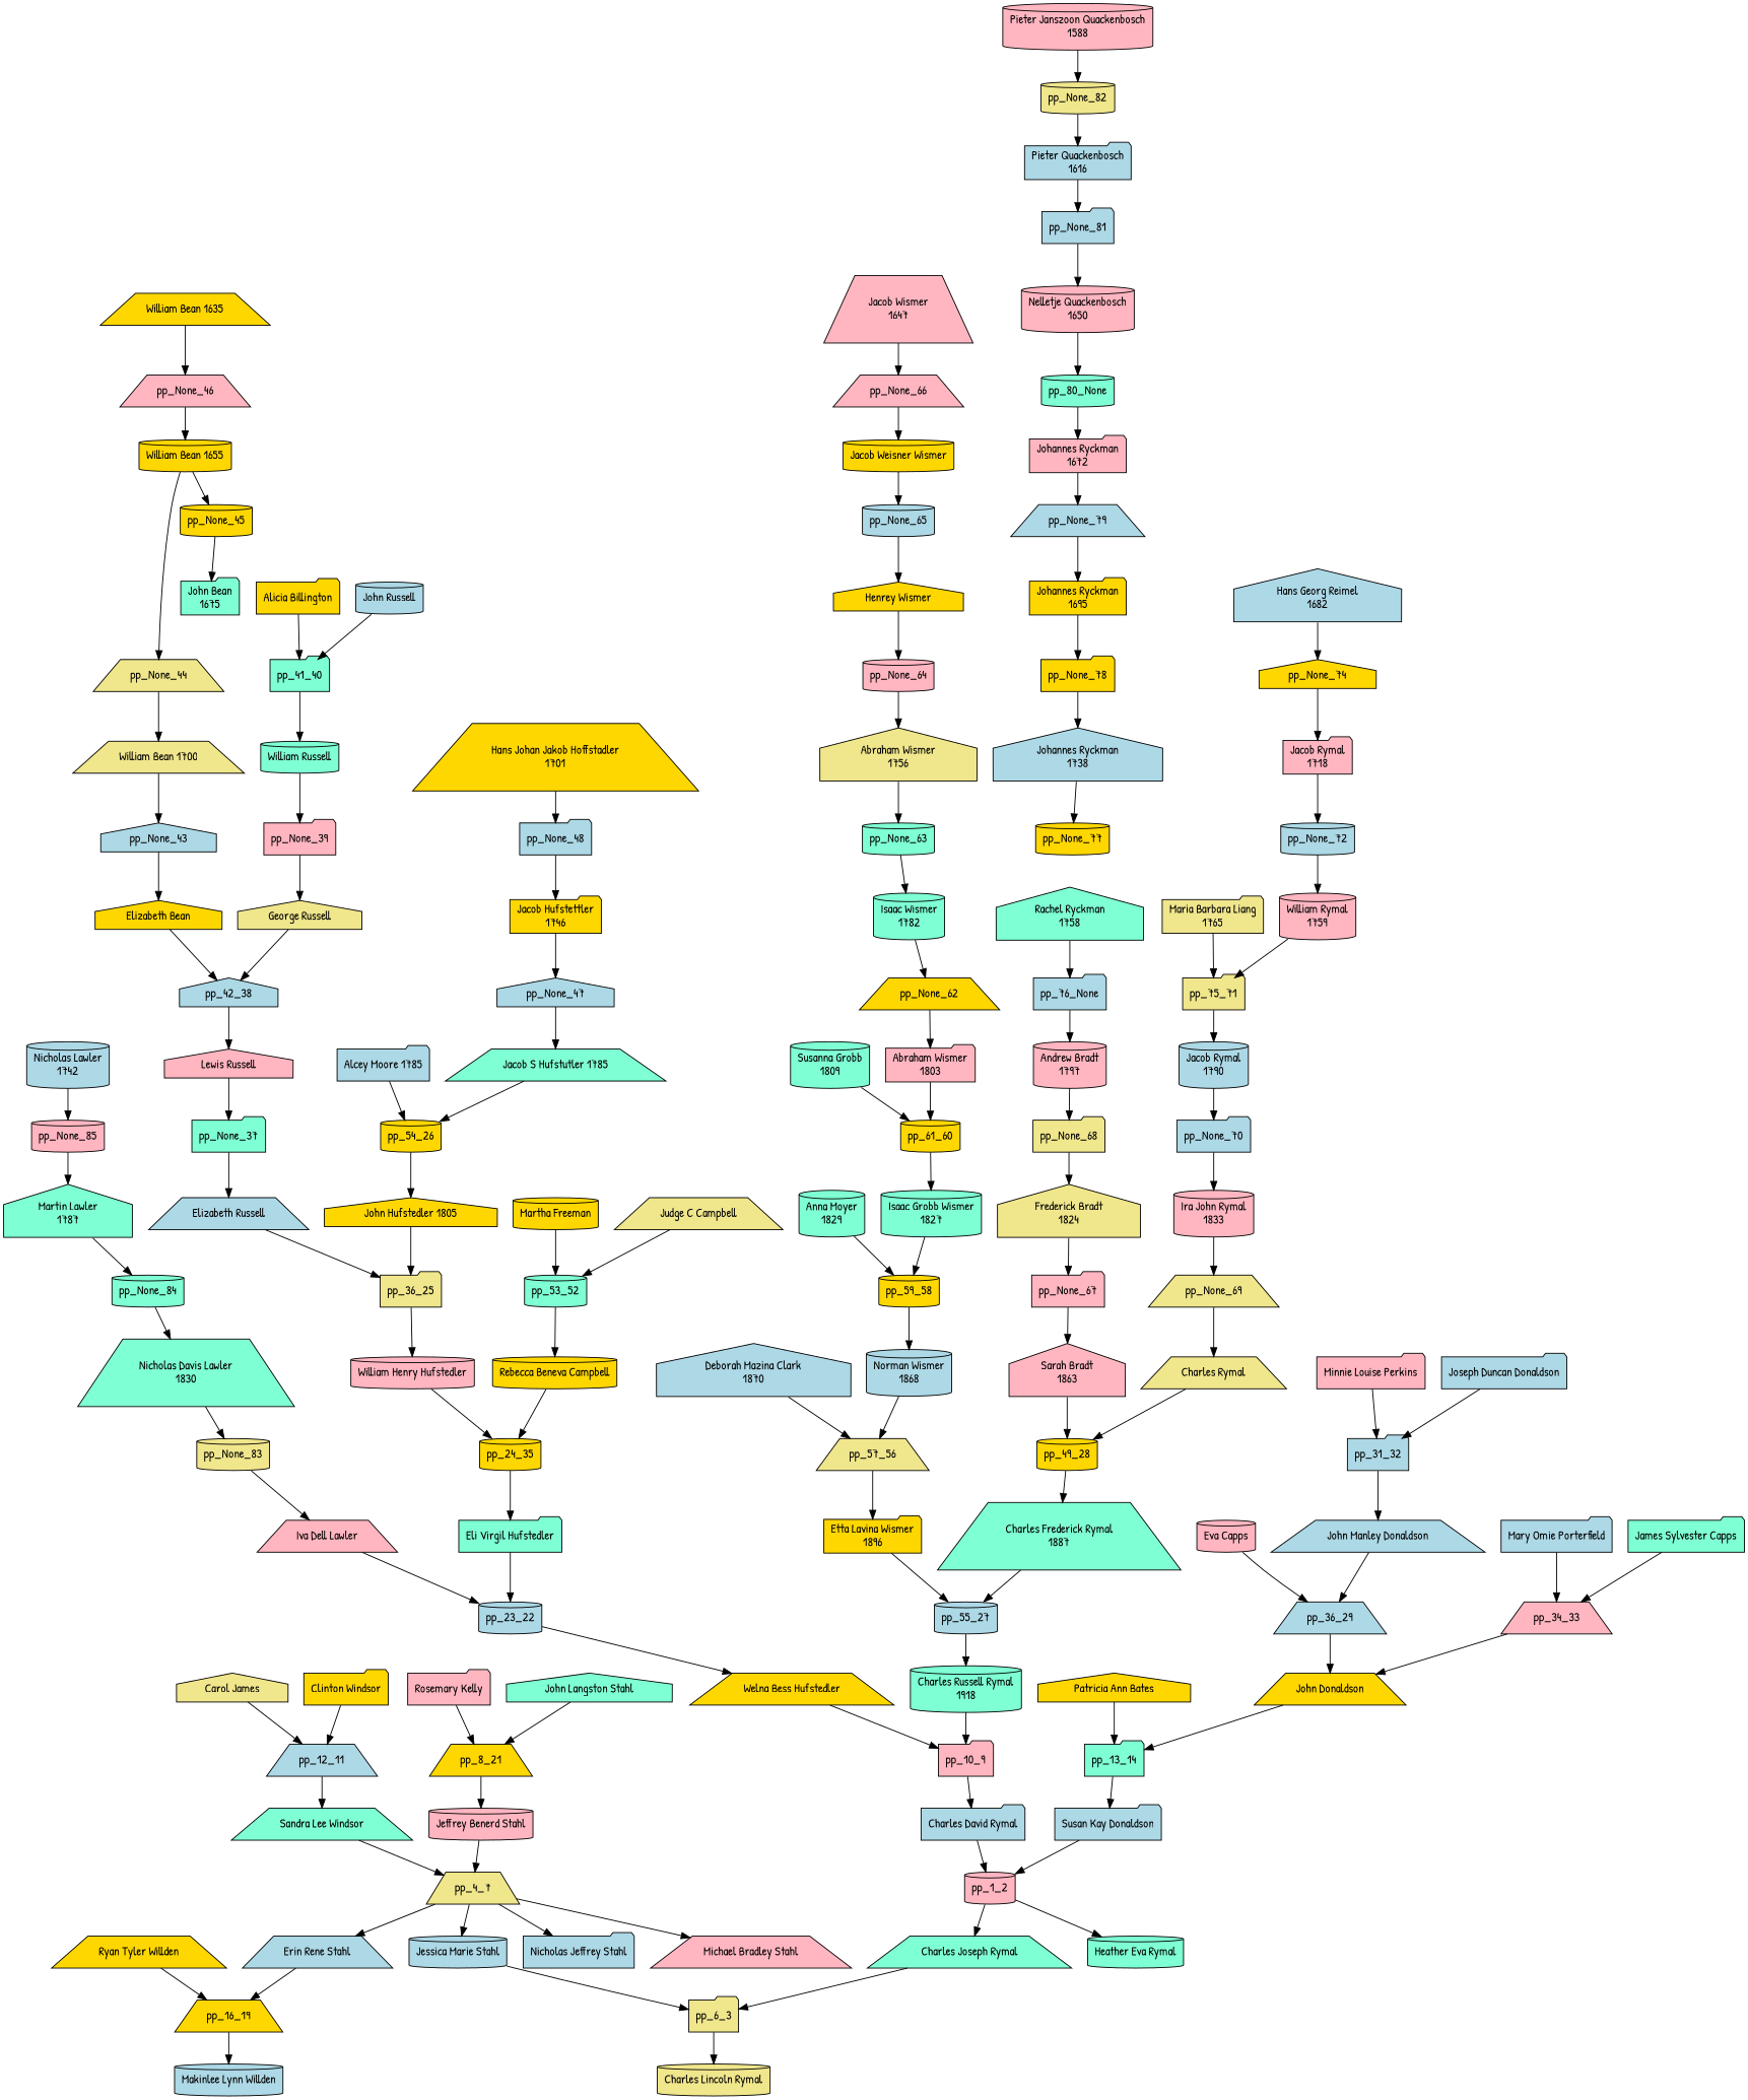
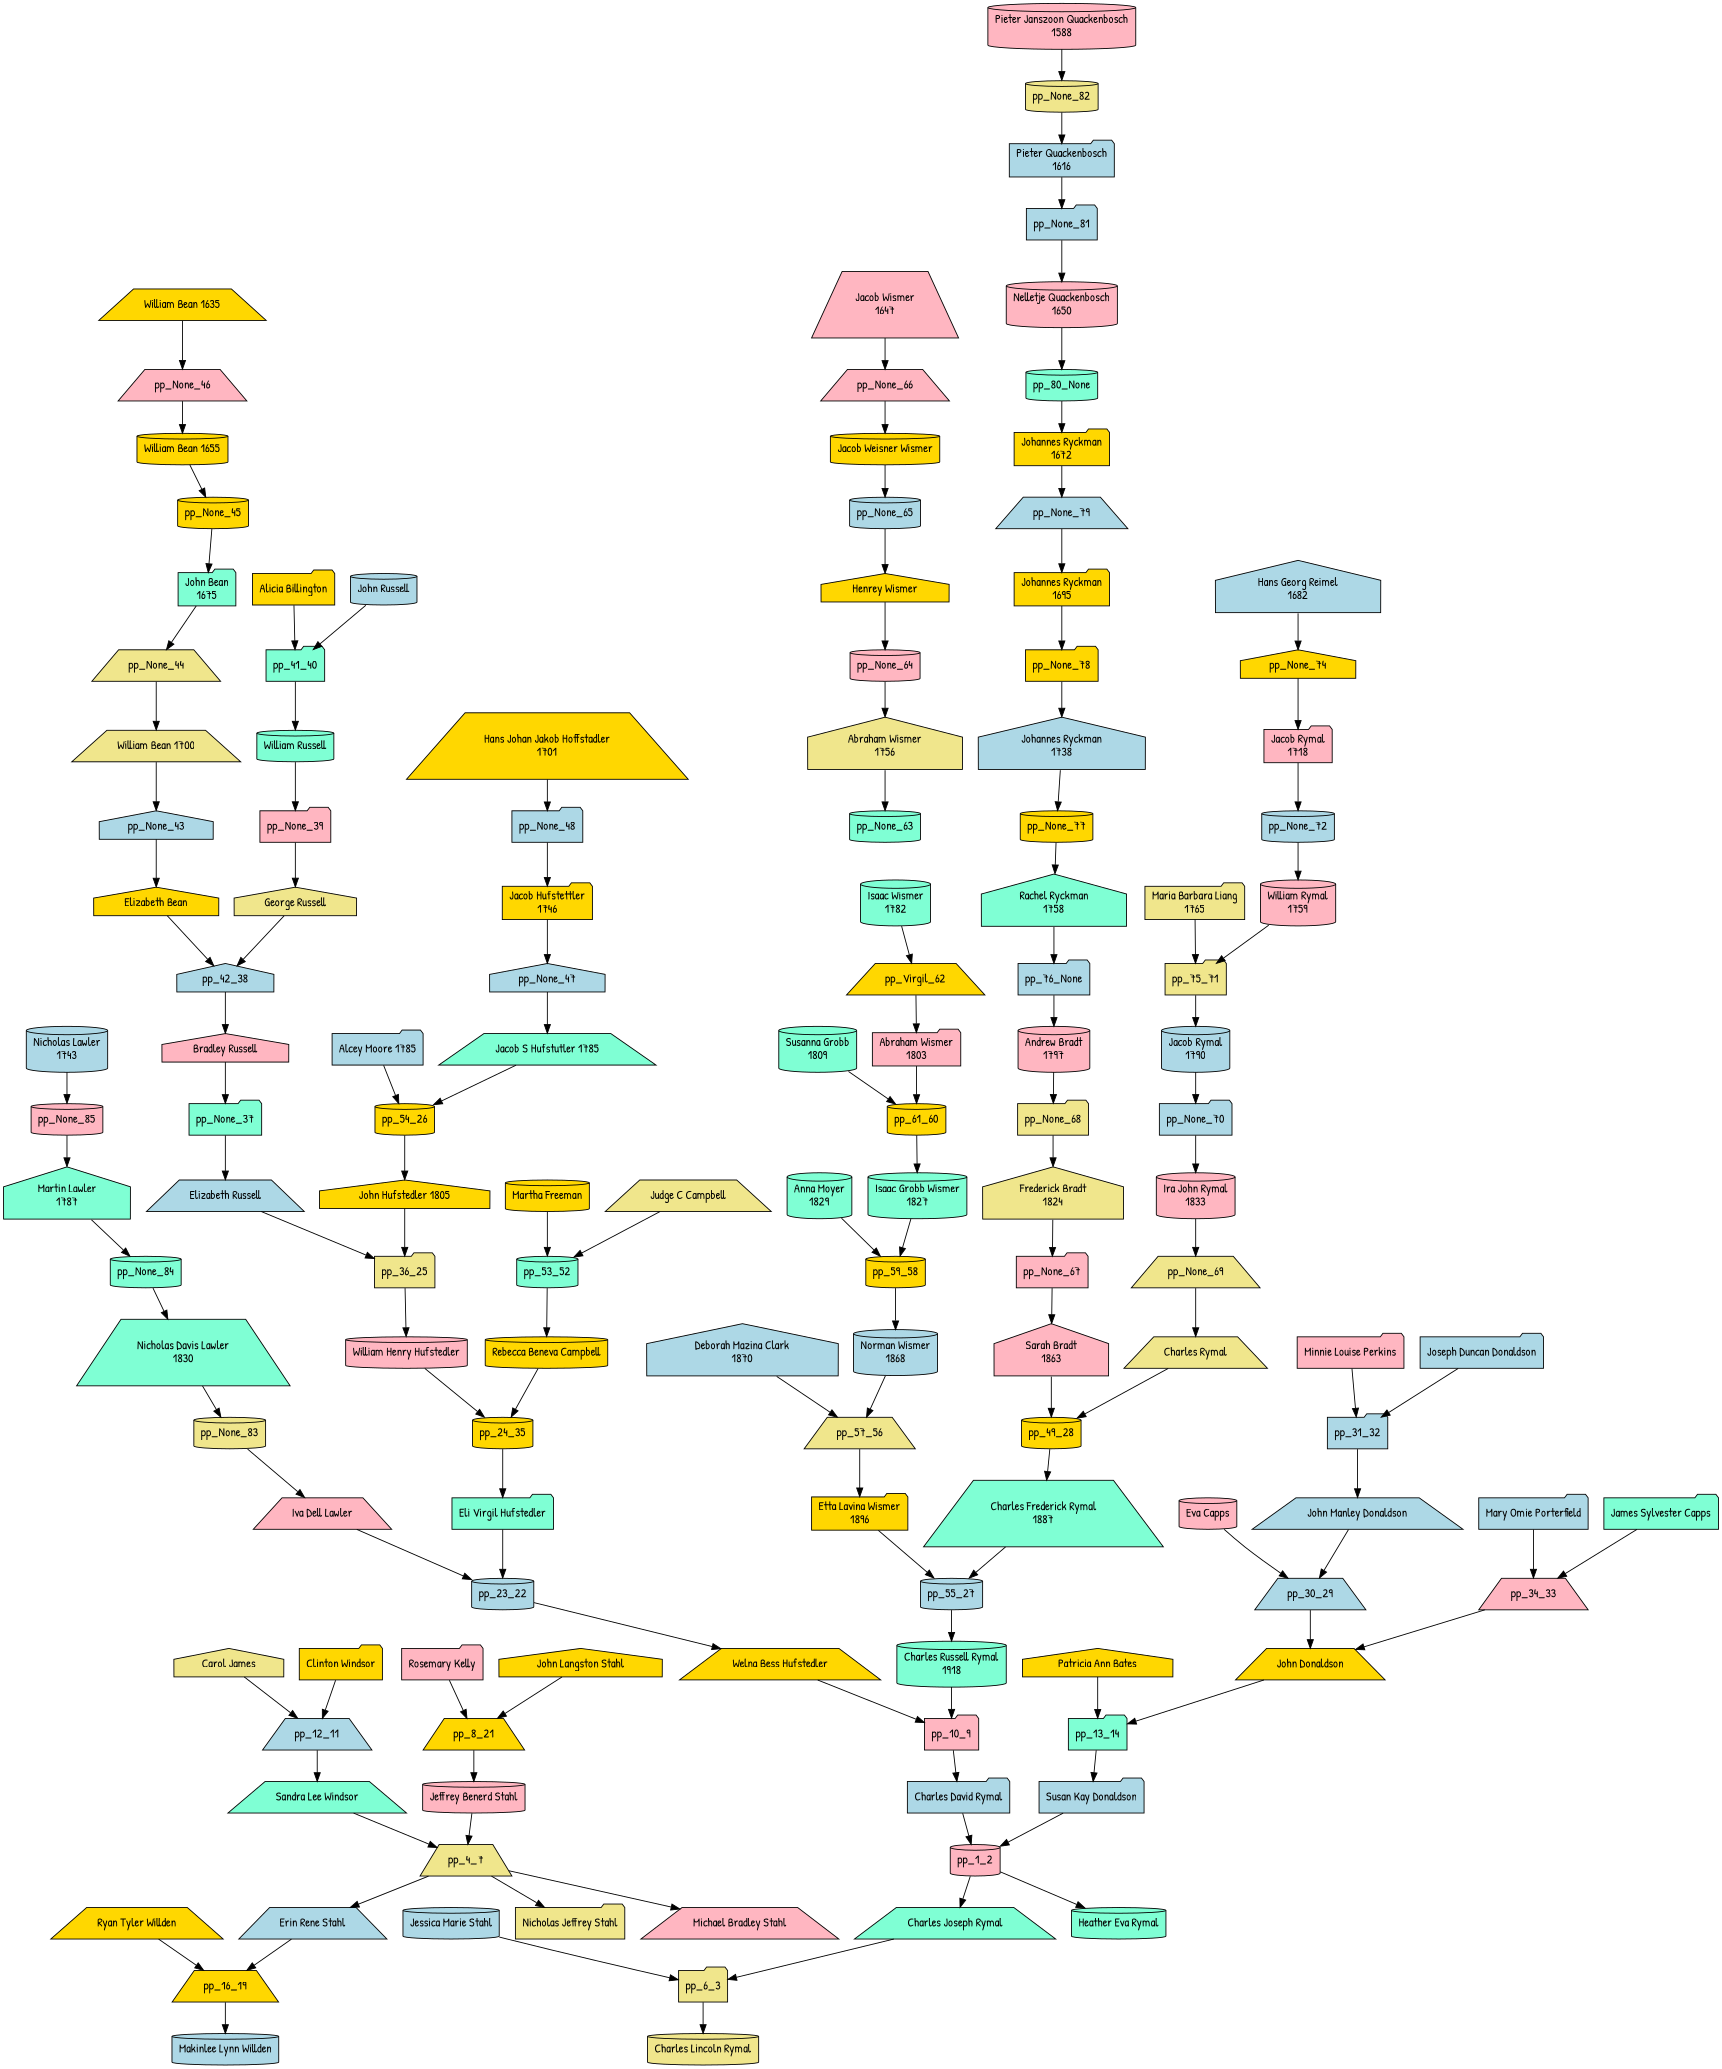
  digraph {
    fontname="Patrick Hand"
    node [fillcolor=lightblue fontname="Patrick Hand" shape=cylinder style=filled]
    edge [fontname="Patrick Hand"]
    n1 [label="Susan Kay Donaldson" shape=folder]
    pp_1_2 [fillcolor=lightpink]
    n3 [fillcolor=aquamarine label="Charles Joseph Rymal" shape=trapezium]
    n4 [fillcolor=aquamarine label="Heather Eva Rymal"]
    pp_13_14 [fillcolor=aquamarine shape=folder]
    n6 [fillcolor=gold label="Patricia Ann Bates" shape=house]
    n7 [fillcolor=gold label="John Donaldson" shape=trapezium]
    n8 [label="Charles David Rymal" shape=folder]
    pp_10_9 [fillcolor=lightpink shape=folder]
    n10 [fillcolor=gold label="Welna Bess Hufstedler" shape=trapezium]
    n11 [fillcolor=aquamarine label="Charles Russell Rymal\n1918"]
    pp_6_3 [fillcolor=khaki shape=folder]
    n13 [fillcolor=khaki label="Charles Lincoln Rymal"]
    n14 [fillcolor=aquamarine label="Sandra Lee Windsor" shape=trapezium]
    pp_4_7 [fillcolor=khaki shape=trapezium]
    n16 [label="Jessica Marie Stahl"]
    n17 [label="Erin Rene Stahl" shape=trapezium]
-   n18 [label="Nicholas Jeffrey Stahl" shape=folder]
+   n18 [fillcolor=khaki label="Nicholas Jeffrey Stahl" shape=folder]
    n19 [fillcolor=lightpink label="Michael Bradley Stahl" shape=trapezium]
    pp_12_11 [shape=trapezium]
    n21 [fillcolor=khaki label="Carol James" shape=house]
    n22 [fillcolor=gold label="Clinton Windsor" shape=folder]
    pp_16_19 [fillcolor=gold shape=trapezium]
    n24 [fillcolor=lightpink label="Jeffrey Benerd Stahl"]
    pp_8_21 [fillcolor=gold shape=trapezium]
    n26 [fillcolor=lightpink label="Rosemary Kelly" shape=folder]
-   n27 [fillcolor=aquamarine label="John Langston Stahl" shape=house]
+   n27 [fillcolor=gold label="John Langston Stahl" shape=house]
    pp_55_27
    n29 [fillcolor=gold label="Etta Lavina Wismer\n1896" shape=folder]
    n30 [fillcolor=aquamarine label="Charles Frederick Rymal\n1887" shape=trapezium]
    pp_23_22
    n32 [fillcolor=lightpink label="Iva Dell Lawler" shape=trapezium]
    n33 [fillcolor=aquamarine label="Eli Virgil Hufstedler" shape=folder]
-   pp_30_29 [shape=trapezium label=pp_36_29]
+   pp_30_29 [shape=trapezium]
    n35 [fillcolor=lightpink label="Eva Capps"]
    n36 [label="John Manley Donaldson" shape=trapezium]
    n37 [label="Makinlee Lynn Willden"]
    n38 [fillcolor=gold label="Ryan Tyler Willden" shape=trapezium]
    pp_24_35 [fillcolor=gold]
    n40 [fillcolor=lightpink label="William Henry Hufstedler"]
    n41 [fillcolor=gold label="Rebecca Beneva Campbell"]
    pp_None_83 [fillcolor=khaki]
    n43 [fillcolor=aquamarine label="Nicholas Davis Lawler\n1830" shape=trapezium]
    pp_36_25 [fillcolor=khaki shape=folder]
    n45 [label="Elizabeth Russell" shape=trapezium]
    n46 [fillcolor=gold label="John Hufstedler 1805" shape=house]
    pp_54_26 [fillcolor=gold]
    n48 [label="Alcey Moore 1785" shape=folder]
    n49 [fillcolor=aquamarine label="Jacob S Hufstutler 1785" shape=trapezium]
    pp_None_47 [shape=house]
    n51 [fillcolor=gold label="Jacob Hufstettler\n1746" shape=folder]
    pp_49_28 [fillcolor=gold]
    n53 [fillcolor=lightpink label="Sarah Bradt\n1863" shape=house]
    n54 [fillcolor=khaki label="Charles Rymal" shape=trapezium]
    pp_None_69 [fillcolor=khaki shape=trapezium]
    n56 [fillcolor=lightpink label="Ira John Rymal\n1833"]
    pp_31_32 [shape=folder]
    n58 [fillcolor=lightpink label="Minnie Louise Perkins" shape=folder]
    n59 [label="Joseph Duncan Donaldson" shape=folder]
    pp_34_33 [fillcolor=lightpink shape=trapezium]
    n61 [label="Mary Omie Porterfield" shape=folder]
    n62 [fillcolor=aquamarine label="James Sylvester Capps" shape=folder]
    pp_53_52 [fillcolor=aquamarine]
    n64 [fillcolor=gold label="Martha Freeman"]
    n65 [fillcolor=khaki label="Judge C Campbell" shape=trapezium]
    pp_None_37 [fillcolor=aquamarine shape=folder]
-   n67 [fillcolor=lightpink label="Lewis Russell" shape=house]
+   n67 [fillcolor=lightpink label="Bradley Russell" shape=house]
    pp_42_38 [shape=house]
    n69 [fillcolor=gold label="Elizabeth Bean" shape=house]
    n70 [fillcolor=khaki label="George Russell" shape=house]
    pp_None_39 [fillcolor=lightpink shape=folder]
    n72 [fillcolor=aquamarine label="William Russell"]
    pp_41_40 [fillcolor=aquamarine shape=folder]
    n74 [fillcolor=gold label="Alicia Billington" shape=folder]
    n75 [label="John Russell"]
    pp_None_43 [shape=house]
    n77 [fillcolor=khaki label="William Bean 1700" shape=trapezium]
    pp_None_44 [fillcolor=khaki shape=trapezium]
    n79 [fillcolor=aquamarine label="John Bean\n1675" shape=folder]
    pp_None_45 [fillcolor=gold]
    n81 [fillcolor=gold label="William Bean 1655"]
    pp_None_46 [fillcolor=lightpink shape=trapezium]
    n83 [fillcolor=gold label="William Bean 1635" shape=trapezium]
    pp_None_48 [shape=folder]
    n85 [fillcolor=gold label="Hans Johan Jakob Hoffstadler\n1701" shape=trapezium]
    pp_None_67 [fillcolor=lightpink shape=folder]
    n87 [fillcolor=khaki label="Frederick Bradt\n1824" shape=house]
    pp_57_56 [fillcolor=khaki shape=trapezium]
    n89 [label="Deborah Mazina Clark\n1870" shape=house]
    n90 [label="Norman Wismer\n1868"]
    pp_59_58 [fillcolor=gold]
    n92 [fillcolor=aquamarine label="Anna Moyer\n1829"]
    n93 [fillcolor=aquamarine label="Isaac Grobb Wismer\n1827"]
    pp_61_60 [fillcolor=gold]
    n95 [fillcolor=aquamarine label="Susanna Grobb\n1809"]
    n96 [fillcolor=lightpink label="Abraham Wismer\n1803" shape=folder]
-   pp_None_62 [fillcolor=gold shape=trapezium]
+   pp_None_62 [fillcolor=gold shape=trapezium label=pp_Virgil_62]
    n98 [fillcolor=aquamarine label="Isaac Wismer\n1782"]
    pp_None_63 [fillcolor=aquamarine]
    n100 [fillcolor=khaki label="Abraham Wismer\n1756" shape=house]
    pp_None_64 [fillcolor=lightpink]
    n102 [fillcolor=gold label="Henrey Wismer" shape=house]
    pp_None_65
    n104 [fillcolor=gold label="Jacob Weisner Wismer"]
    pp_None_66 [fillcolor=lightpink shape=trapezium]
    n106 [fillcolor=lightpink label="Jacob Wismer\n1647" shape=trapezium]
    pp_None_68 [fillcolor=khaki shape=folder]
    n108 [fillcolor=lightpink label="Andrew Bradt\n1797"]
    pp_76_None [shape=folder]
    n110 [fillcolor=aquamarine label="Rachel Ryckman\n1758" shape=house]
    pp_None_70 [shape=folder]
    n112 [label="Jacob Rymal\n1790"]
    pp_75_71 [fillcolor=khaki shape=folder]
    n114 [fillcolor=khaki label="Maria Barbara Liang\n1765" shape=folder]
    n115 [fillcolor=lightpink label="William Rymal\n1759"]
    pp_None_72
    n117 [fillcolor=lightpink label="Jacob Rymal\n1718" shape=folder]
    pp_None_74 [fillcolor=gold shape=house]
    n119 [label="Hans Georg Reimel\n1682" shape=house]
    pp_None_77 [fillcolor=gold]
    n121 [label="Johannes Ryckman\n1738" shape=house]
    pp_None_78 [fillcolor=gold shape=folder]
    n123 [fillcolor=gold label="Johannes Ryckman\n1695" shape=folder]
    pp_None_79 [shape=trapezium]
-   n125 [fillcolor=lightpink label="Johannes Ryckman\n1672" shape=folder]
+   n125 [fillcolor=gold label="Johannes Ryckman\n1672" shape=folder]
    pp_80_None [fillcolor=aquamarine]
    n127 [fillcolor=lightpink label="Nelletje Quackenbosch\n1650"]
    pp_None_81 [shape=folder]
    n129 [label="Pieter Quackenbosch\n1616" shape=folder]
    pp_None_82 [fillcolor=khaki]
    n131 [fillcolor=lightpink label="Pieter Janszoon Quackenbosch\n1588"]
    pp_None_84 [fillcolor=aquamarine]
    n133 [fillcolor=aquamarine label="Martin Lawler\n1787" shape=house]
    pp_None_85 [fillcolor=lightpink]
-   n135 [label="Nicholas Lawler\n1742"]
+   n135 [label="Nicholas Lawler\n1743"]
    n1 -> pp_1_2
    pp_1_2 -> n3
    pp_1_2 -> n4
    n3 -> pp_6_3
    pp_13_14 -> n1
    n6 -> pp_13_14
    n7 -> pp_13_14
    n8 -> pp_1_2
    pp_10_9 -> n8
    n10 -> pp_10_9
    n11 -> pp_10_9
    pp_6_3 -> n13
    n14 -> pp_4_7
-   pp_4_7 -> n16
    pp_4_7 -> n17
    pp_4_7 -> n18
    pp_4_7 -> n19
    n16 -> pp_6_3
    n17 -> pp_16_19
    pp_12_11 -> n14
    n21 -> pp_12_11
    n22 -> pp_12_11
    pp_16_19 -> n37
    n24 -> pp_4_7
    pp_8_21 -> n24
    n26 -> pp_8_21
    n27 -> pp_8_21
    pp_55_27 -> n11
    n29 -> pp_55_27
    n30 -> pp_55_27
    pp_23_22 -> n10
    n32 -> pp_23_22
    n33 -> pp_23_22
    pp_30_29 -> n7
    n35 -> pp_30_29
    n36 -> pp_30_29
    n38 -> pp_16_19
    pp_24_35 -> n33
    n40 -> pp_24_35
    n41 -> pp_24_35
    pp_None_83 -> n32
    n43 -> pp_None_83
    pp_36_25 -> n40
    n45 -> pp_36_25
    n46 -> pp_36_25
    pp_54_26 -> n46
    n48 -> pp_54_26
    n49 -> pp_54_26
    pp_None_47 -> n49
    n51 -> pp_None_47
    pp_49_28 -> n30
    n53 -> pp_49_28
    n54 -> pp_49_28
    pp_None_69 -> n54
    n56 -> pp_None_69
    pp_31_32 -> n36
    n58 -> pp_31_32
    n59 -> pp_31_32
    pp_34_33 -> n7
    n61 -> pp_34_33
    n62 -> pp_34_33
    pp_53_52 -> n41
    n64 -> pp_53_52
    n65 -> pp_53_52
    pp_None_37 -> n45
    n67 -> pp_None_37
    pp_42_38 -> n67
    n69 -> pp_42_38
    n70 -> pp_42_38
    pp_None_39 -> n70
    n72 -> pp_None_39
    pp_41_40 -> n72
    n74 -> pp_41_40
    n75 -> pp_41_40
    pp_None_43 -> n69
    n77 -> pp_None_43
    pp_None_44 -> n77
-   n81 -> pp_None_44
+   n79 -> pp_None_44
    pp_None_45 -> n79
    n81 -> pp_None_45
    pp_None_46 -> n81
    n83 -> pp_None_46
    pp_None_48 -> n51
    n85 -> pp_None_48
    pp_None_67 -> n53
    n87 -> pp_None_67
    pp_57_56 -> n29
    n89 -> pp_57_56
    n90 -> pp_57_56
    pp_59_58 -> n90
    n92 -> pp_59_58
    n93 -> pp_59_58
    pp_61_60 -> n93
    n95 -> pp_61_60
    n96 -> pp_61_60
    pp_None_62 -> n96
    n98 -> pp_None_62
-   pp_None_63 -> n98
    n100 -> pp_None_63
    pp_None_64 -> n100
    n102 -> pp_None_64
    pp_None_65 -> n102
    n104 -> pp_None_65
    pp_None_66 -> n104
    n106 -> pp_None_66
    pp_None_68 -> n87
    n108 -> pp_None_68
    pp_76_None -> n108
    n110 -> pp_76_None
    pp_None_70 -> n56
    n112 -> pp_None_70
    pp_75_71 -> n112
    n114 -> pp_75_71
    n115 -> pp_75_71
    pp_None_72 -> n115
    n117 -> pp_None_72
    pp_None_74 -> n117
    n119 -> pp_None_74
+   pp_None_77 -> n110
    n121 -> pp_None_77
    pp_None_78 -> n121
    n123 -> pp_None_78
    pp_None_79 -> n123
    n125 -> pp_None_79
    pp_80_None -> n125
    n127 -> pp_80_None
    pp_None_81 -> n127
    n129 -> pp_None_81
    pp_None_82 -> n129
    n131 -> pp_None_82
    pp_None_84 -> n43
    n133 -> pp_None_84
    pp_None_85 -> n133
    n135 -> pp_None_85
  }
